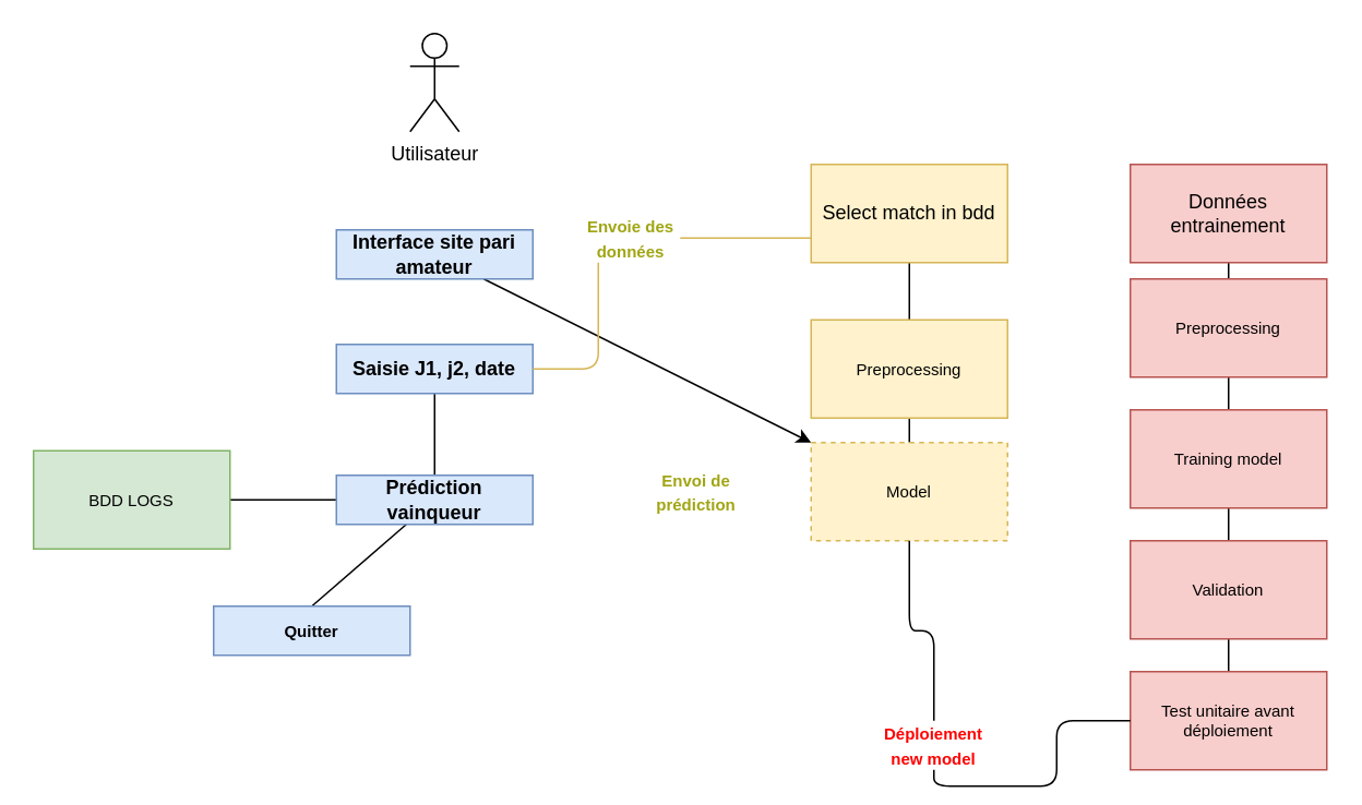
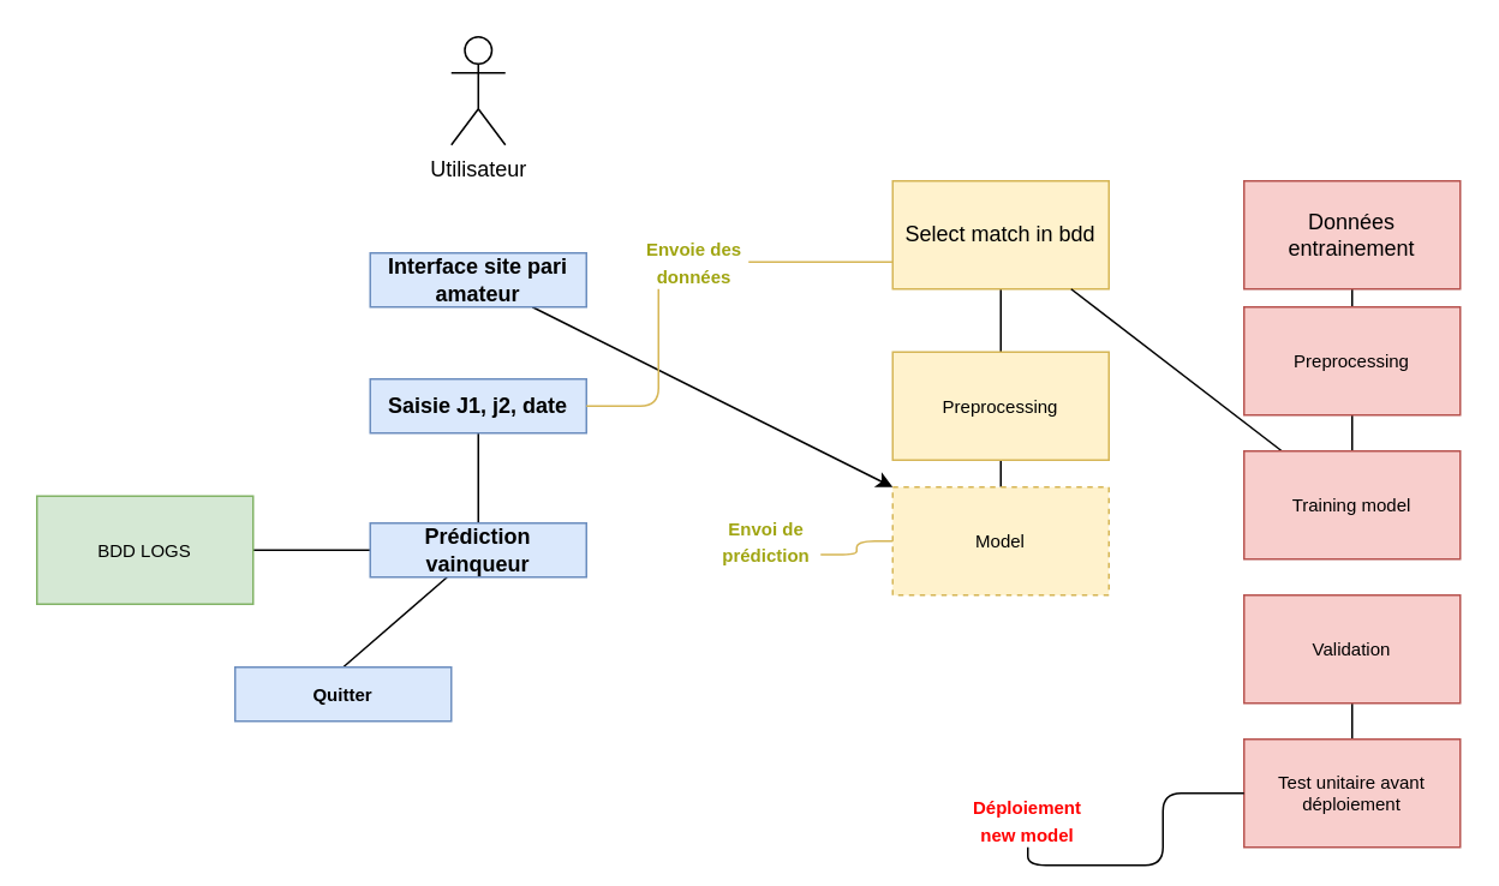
  <mxCell id="0" />
  <mxCell id="1" parent="0" />
  <mxCell id="2" value="Utilisateur" style="shape=umlActor;verticalLabelPosition=bottom;verticalAlign=top;html=1;outlineConnect=0;" parent="1" vertex="1"><mxGeometry x="250" y="20" width="30" height="60" as="geometry" /></mxCell>
  <mxCell id="3" style="edgeStyle=none;html=1;" edge="1" parent="1" source="4" target="15"><mxGeometry relative="1" as="geometry"><mxPoint x="265" y="200" as="targetPoint" /></mxGeometry></mxCell>
  <mxCell id="4" value="&lt;b&gt;Interface site pari amateur&lt;/b&gt;" style="rounded=0;whiteSpace=wrap;html=1;fillColor=#dae8fc;strokeColor=#6c8ebf;" vertex="1" parent="1"><mxGeometry x="205" y="140" width="120" height="30" as="geometry" /></mxCell>
  <mxCell id="5" style="edgeStyle=none;html=1;endArrow=none;endFill=0;" edge="1" parent="1" source="7"><mxGeometry relative="1" as="geometry"><mxPoint x="265" y="300" as="targetPoint" /></mxGeometry></mxCell>
  <mxCell id="6" style="edgeStyle=orthogonalEdgeStyle;html=1;endArrow=none;endFill=0;fillColor=#fff2cc;strokeColor=#d6b656;startArrow=none;" edge="1" parent="1" source="19" target="12"><mxGeometry relative="1" as="geometry"><mxPoint x="425" y="180" as="targetPoint" /><Array as="points"><mxPoint x="365" y="140" /></Array></mxGeometry></mxCell>
  <mxCell id="7" value="&lt;b&gt;Saisie J1, j2, date&lt;/b&gt;" style="rounded=0;whiteSpace=wrap;html=1;fillColor=#dae8fc;strokeColor=#6c8ebf;" vertex="1" parent="1"><mxGeometry x="205" y="210" width="120" height="30" as="geometry" /></mxCell>
  <mxCell id="8" style="edgeStyle=none;html=1;fontSize=10;fontColor=#a0a512;endArrow=none;endFill=0;entryX=0.5;entryY=0;entryDx=0;entryDy=0;" edge="1" parent="1" source="10" target="20"><mxGeometry relative="1" as="geometry"><mxPoint x="205" y="370" as="targetPoint" /></mxGeometry></mxCell>
  <mxCell id="9" style="edgeStyle=none;html=1;fontSize=10;fontColor=#a0a512;endArrow=none;endFill=0;" edge="1" parent="1" source="10"><mxGeometry relative="1" as="geometry"><mxPoint x="120" y="305" as="targetPoint" /></mxGeometry></mxCell>
  <mxCell id="10" value="&lt;b&gt;Prédiction vainqueur&lt;/b&gt;" style="rounded=0;whiteSpace=wrap;html=1;fillColor=#dae8fc;strokeColor=#6c8ebf;" vertex="1" parent="1"><mxGeometry x="205" y="290" width="120" height="30" as="geometry" /></mxCell>
  <mxCell id="11" style="edgeStyle=orthogonalEdgeStyle;html=1;fontSize=10;fontColor=#a0a512;endArrow=none;endFill=0;" edge="1" parent="1" source="12" target="14"><mxGeometry relative="1" as="geometry"><mxPoint x="555" y="200" as="targetPoint" /></mxGeometry></mxCell>
  <mxCell id="12" value="Select match in bdd" style="rounded=0;whiteSpace=wrap;html=1;fillColor=#fff2cc;strokeColor=#d6b656;" vertex="1" parent="1"><mxGeometry x="495" y="100" width="120" height="60" as="geometry" /></mxCell>
  <mxCell id="13" style="edgeStyle=orthogonalEdgeStyle;html=1;fontSize=10;fontColor=#a0a512;endArrow=none;endFill=0;" edge="1" parent="1" source="14" target="15"><mxGeometry relative="1" as="geometry"><mxPoint x="555" y="300" as="targetPoint" /></mxGeometry></mxCell>
  <mxCell id="14" value="Preprocessing" style="rounded=0;whiteSpace=wrap;html=1;labelBackgroundColor=none;fontSize=10;fillColor=#fff2cc;strokeColor=#d6b656;" vertex="1" parent="1"><mxGeometry x="495" y="195" width="120" height="60" as="geometry" /></mxCell>
  <mxCell id="15" value="Model" style="rounded=0;whiteSpace=wrap;html=1;labelBackgroundColor=none;fontSize=10;fillColor=#fff2cc;strokeColor=#d6b656;dashed=1;" vertex="1" parent="1"><mxGeometry x="495" y="270" width="120" height="60" as="geometry" /></mxCell>
+ <mxCell id="16" value="" style="edgeStyle=orthogonalEdgeStyle;html=1;entryX=1;entryY=0.75;entryDx=0;entryDy=0;fontSize=10;fontColor=#a0a512;endArrow=none;endFill=0;fillColor=#fff2cc;strokeColor=#d6b656;" edge="1" parent="1" source="15" target="17"><mxGeometry relative="1" as="geometry"><mxPoint x="495" y="300" as="sourcePoint" /><mxPoint x="325" y="312.5" as="targetPoint" /></mxGeometry></mxCell>
  <mxCell id="17" value="&lt;font color=&quot;#a0a512&quot; style=&quot;font-size: 10px;&quot;&gt;&lt;b style=&quot;&quot;&gt;Envoi de prédiction&lt;/b&gt;&lt;/font&gt;" style="text;html=1;strokeColor=none;fillColor=none;align=center;verticalAlign=middle;whiteSpace=wrap;rounded=0;" vertex="1" parent="1"><mxGeometry x="395" y="285" width="60" height="30" as="geometry" /></mxCell>
  <mxCell id="18" value="" style="edgeStyle=orthogonalEdgeStyle;html=1;endArrow=none;endFill=0;fillColor=#fff2cc;strokeColor=#d6b656;" edge="1" parent="1" source="7" target="19"><mxGeometry relative="1" as="geometry"><mxPoint x="495" y="140" as="targetPoint" /><mxPoint x="325" y="225" as="sourcePoint" /><Array as="points"><mxPoint x="365" y="225" /></Array></mxGeometry></mxCell>
  <mxCell id="19" value="&lt;font color=&quot;#a0a512&quot; style=&quot;font-size: 10px;&quot;&gt;&lt;b style=&quot;&quot;&gt;Envoie des données&lt;/b&gt;&lt;/font&gt;" style="text;html=1;strokeColor=none;fillColor=none;align=center;verticalAlign=middle;whiteSpace=wrap;rounded=0;" vertex="1" parent="1"><mxGeometry x="355" y="130" width="60" height="30" as="geometry" /></mxCell>
  <mxCell id="20" value="&lt;b&gt;Quitter&lt;/b&gt;" style="rounded=0;whiteSpace=wrap;html=1;labelBackgroundColor=none;fontSize=10;fillColor=#dae8fc;strokeColor=#6c8ebf;" vertex="1" parent="1"><mxGeometry x="130" y="370" width="120" height="30" as="geometry" /></mxCell>
  <mxCell id="21" value="BDD LOGS" style="rounded=0;whiteSpace=wrap;html=1;labelBackgroundColor=none;fontSize=10;fillColor=#d5e8d4;strokeColor=#82b366;" vertex="1" parent="1"><mxGeometry x="20" y="275" width="120" height="60" as="geometry" /></mxCell>
  <mxCell id="22" style="edgeStyle=none;html=1;fontSize=10;fontColor=#a0a512;endArrow=none;endFill=0;" edge="1" parent="1" source="23" target="25"><mxGeometry relative="1" as="geometry"><mxPoint x="750" y="200" as="targetPoint" /></mxGeometry></mxCell>
  <mxCell id="23" value="Données entrainement" style="rounded=0;whiteSpace=wrap;html=1;fillColor=#f8cecc;strokeColor=#b85450;" vertex="1" parent="1"><mxGeometry x="690" y="100" width="120" height="60" as="geometry" /></mxCell>
  <mxCell id="24" style="edgeStyle=none;html=1;fontSize=10;fontColor=#a0a512;endArrow=none;endFill=0;" edge="1" parent="1" source="25" target="27"><mxGeometry relative="1" as="geometry"><mxPoint x="750" y="260" as="targetPoint" /></mxGeometry></mxCell>
  <mxCell id="25" value="Preprocessing" style="rounded=0;whiteSpace=wrap;html=1;labelBackgroundColor=none;fontSize=10;fillColor=#f8cecc;strokeColor=#b85450;" vertex="1" parent="1"><mxGeometry x="690" y="170" width="120" height="60" as="geometry" /></mxCell>
- <mxCell id="26" style="edgeStyle=none;html=1;fontSize=10;fontColor=#a0a512;endArrow=none;endFill=0;" edge="1" parent="1" source="27" target="29"><mxGeometry relative="1" as="geometry"><mxPoint x="750" y="360" as="targetPoint" /></mxGeometry></mxCell>
+ <mxCell id="26" style="edgeStyle=none;html=1;fontSize=10;fontColor=#a0a512;endArrow=none;endFill=0;" edge="1" parent="1" source="27" target="12"><mxGeometry relative="1" as="geometry"><mxPoint x="750" y="360" as="targetPoint" /></mxGeometry></mxCell>
  <mxCell id="27" value="Training model" style="rounded=0;whiteSpace=wrap;html=1;labelBackgroundColor=none;fontSize=10;fillColor=#f8cecc;strokeColor=#b85450;" vertex="1" parent="1"><mxGeometry x="690" y="250" width="120" height="60" as="geometry" /></mxCell>
  <mxCell id="28" style="edgeStyle=none;html=1;fontSize=10;fontColor=#a0a512;endArrow=none;endFill=0;" edge="1" parent="1" source="29" target="31"><mxGeometry relative="1" as="geometry"><mxPoint x="750" y="430" as="targetPoint" /></mxGeometry></mxCell>
  <mxCell id="29" value="Validation" style="rounded=0;whiteSpace=wrap;html=1;labelBackgroundColor=none;fontSize=10;fillColor=#f8cecc;strokeColor=#b85450;" vertex="1" parent="1"><mxGeometry x="690" y="330" width="120" height="60" as="geometry" /></mxCell>
- <mxCell id="30" style="edgeStyle=orthogonalEdgeStyle;html=1;entryX=0.5;entryY=1;entryDx=0;entryDy=0;fontSize=10;fontColor=#a0a512;endArrow=none;endFill=0;startArrow=none;" edge="1" parent="1" source="33" target="15"><mxGeometry relative="1" as="geometry" /></mxCell>
  <mxCell id="31" value="Test unitaire avant déploiement" style="rounded=0;whiteSpace=wrap;html=1;labelBackgroundColor=none;fontSize=10;fillColor=#f8cecc;strokeColor=#b85450;" vertex="1" parent="1"><mxGeometry x="690" y="410" width="120" height="60" as="geometry" /></mxCell>
  <mxCell id="32" value="" style="edgeStyle=orthogonalEdgeStyle;html=1;entryX=0.5;entryY=1;entryDx=0;entryDy=0;fontSize=10;fontColor=#a0a512;endArrow=none;endFill=0;" edge="1" parent="1" source="31" target="33"><mxGeometry relative="1" as="geometry"><mxPoint x="690" y="440" as="sourcePoint" /><mxPoint x="555" y="330" as="targetPoint" /></mxGeometry></mxCell>
  <mxCell id="33" value="&lt;font color=&quot;#ff0000&quot; style=&quot;font-size: 10px;&quot;&gt;&lt;b style=&quot;&quot;&gt;Déploiement new model&lt;/b&gt;&lt;/font&gt;" style="text;html=1;strokeColor=none;fillColor=none;align=center;verticalAlign=middle;whiteSpace=wrap;rounded=0;" vertex="1" parent="1"><mxGeometry x="540" y="440" width="60" height="30" as="geometry" /></mxCell>
